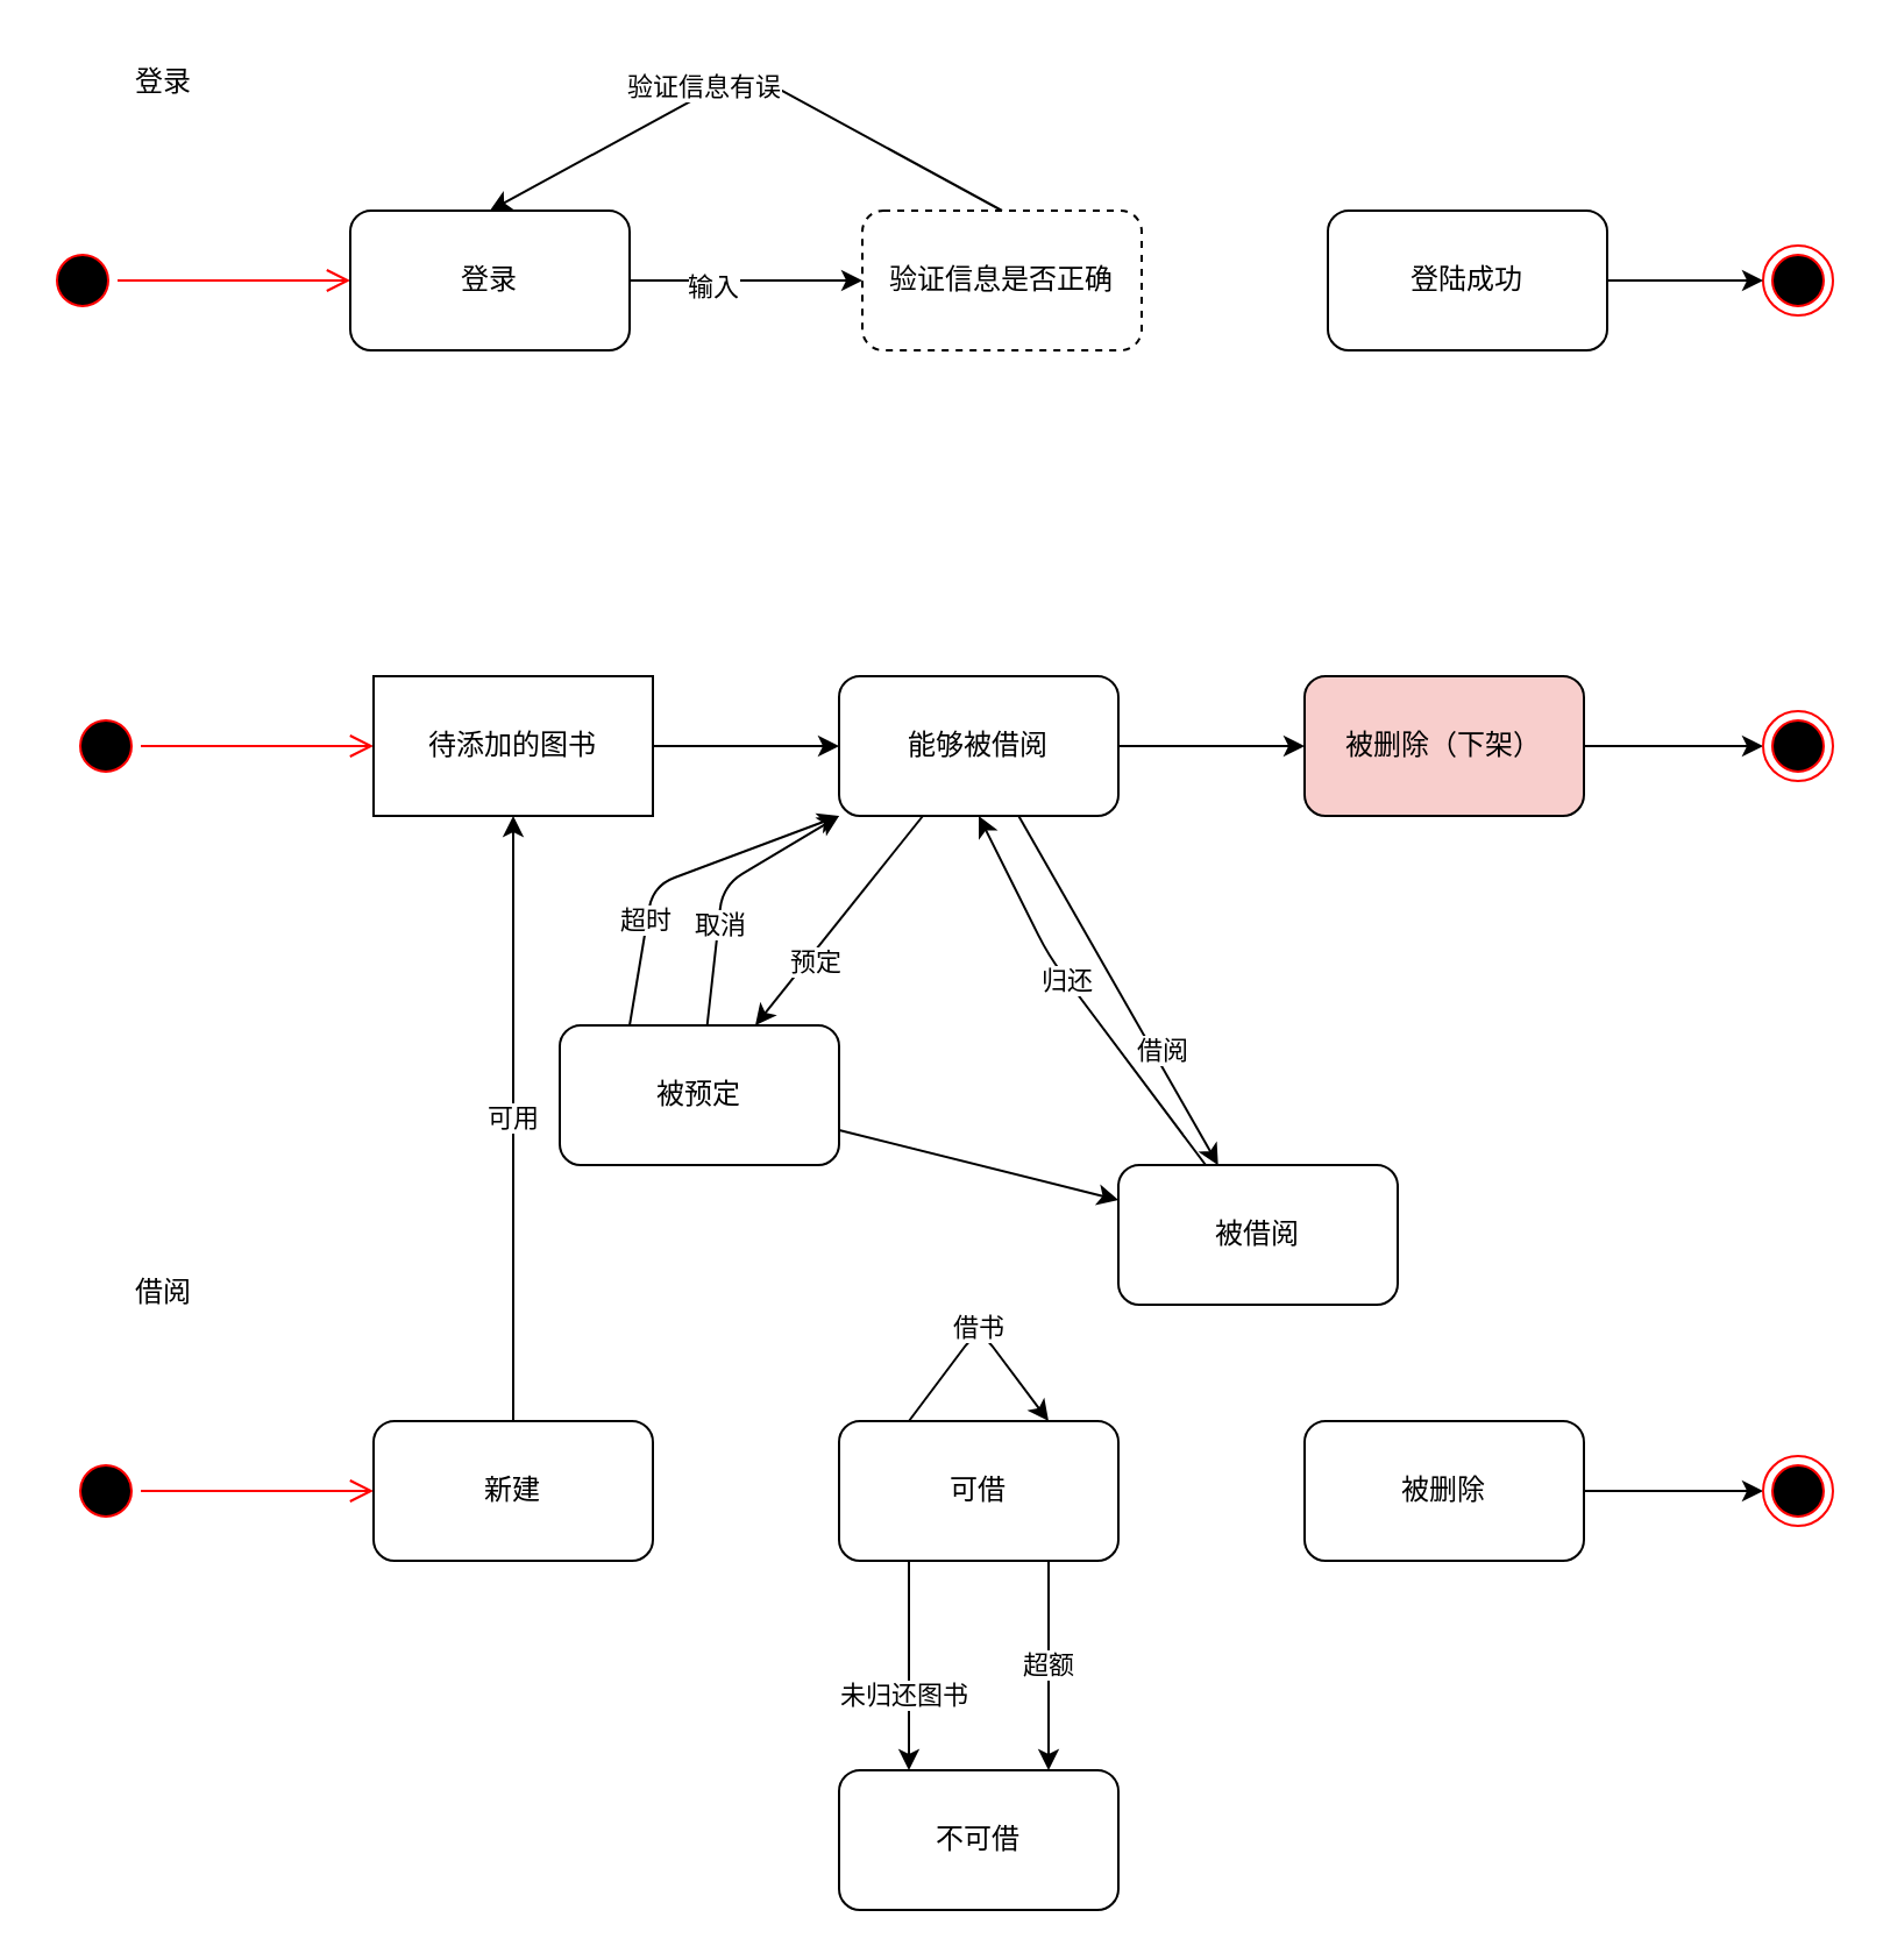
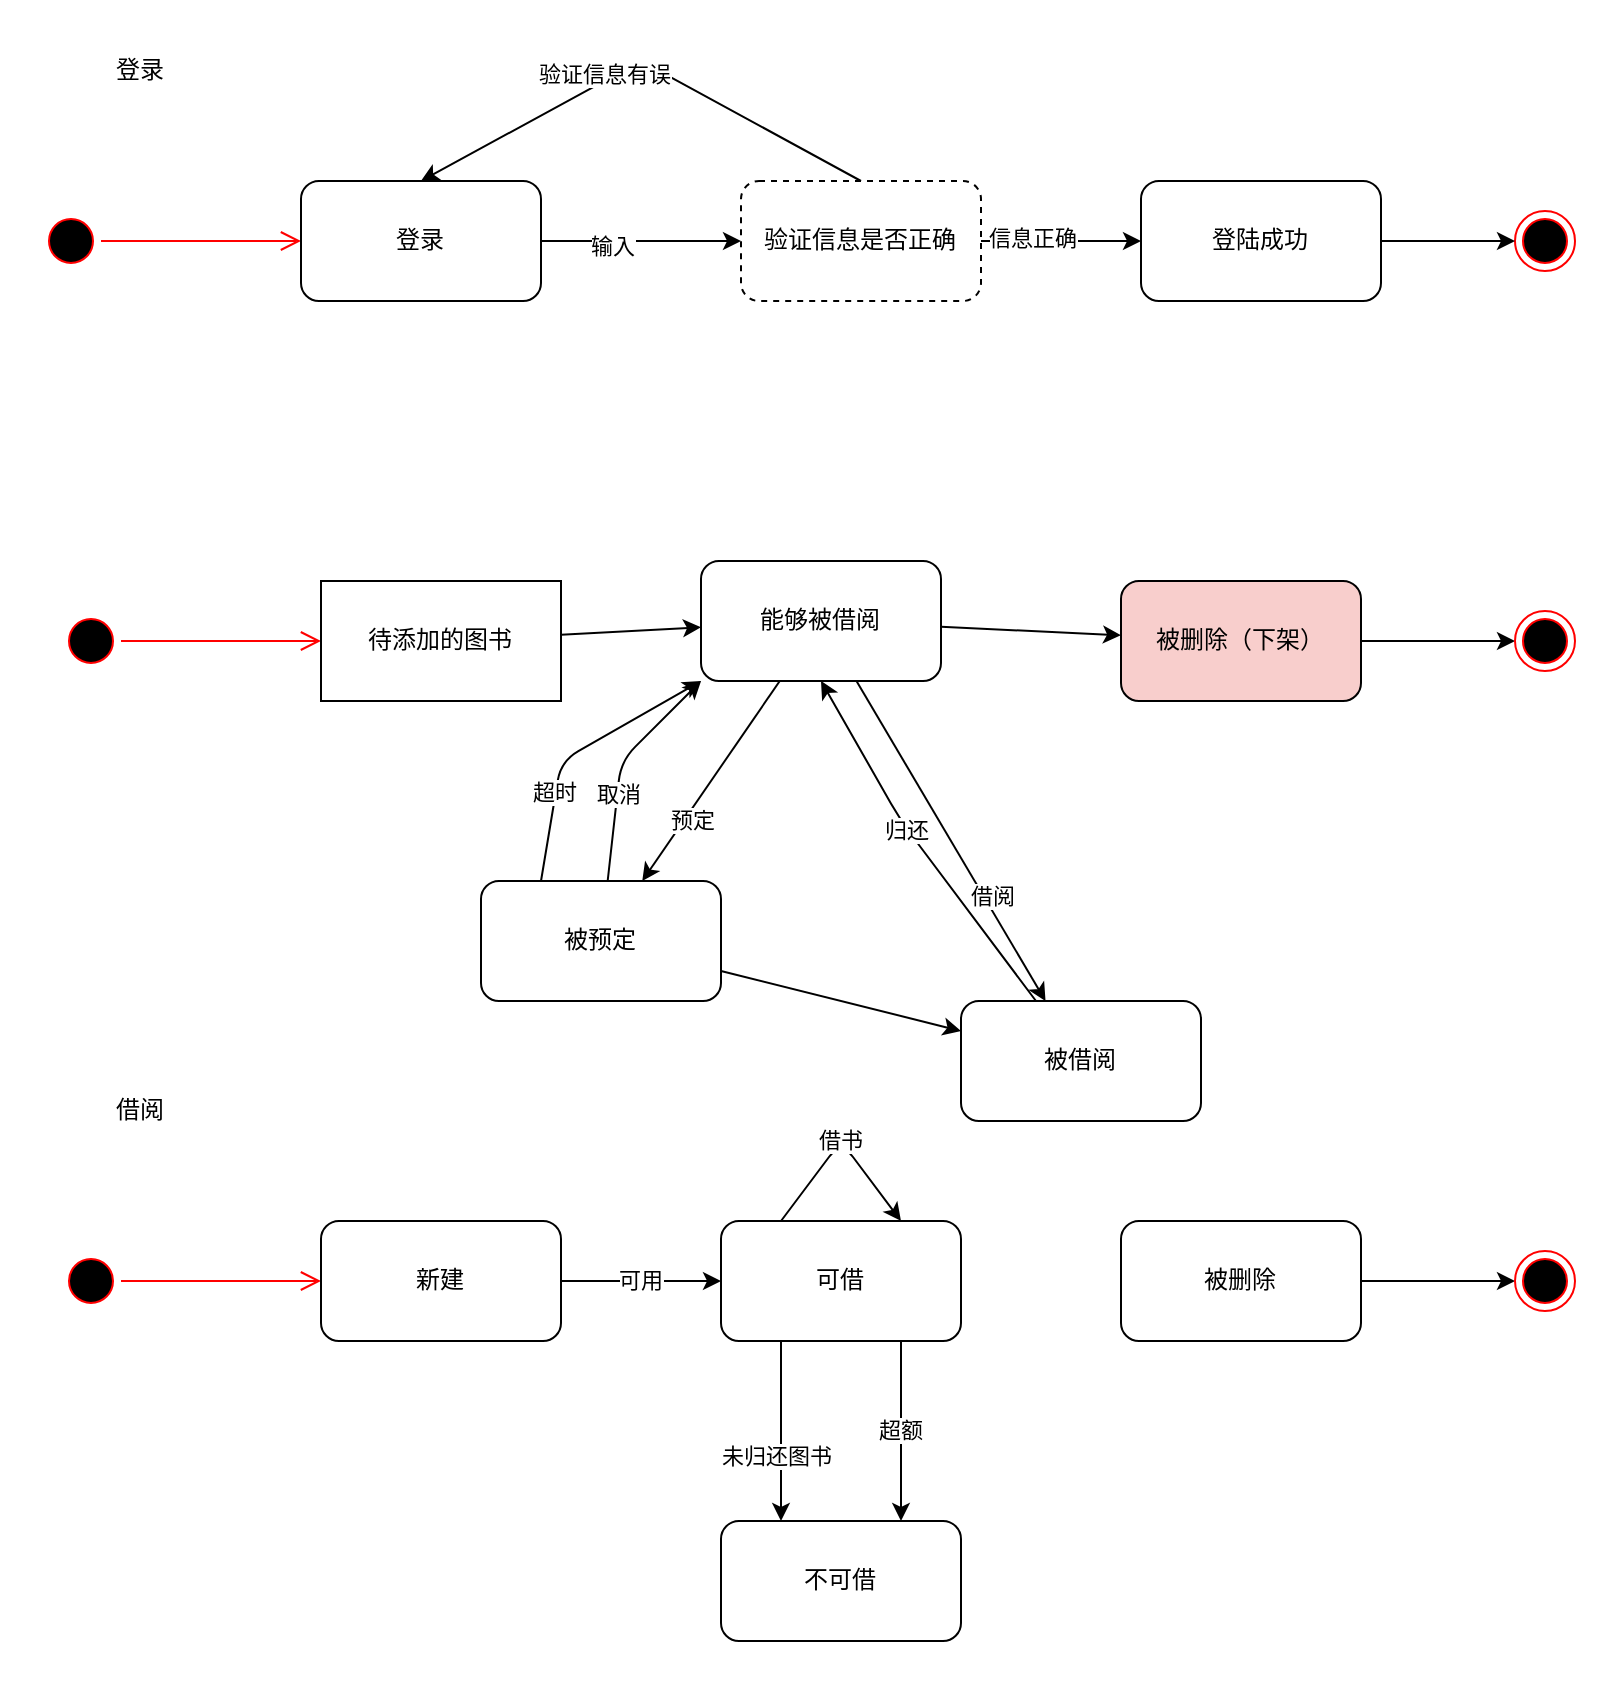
  <mxCell id="0" />
  <mxCell id="1" parent="0" />
  <mxCell id="2" value="" style="ellipse;html=1;shape=startState;fillColor=#000000;strokeColor=#ff0000;" vertex="1" parent="1"><mxGeometry x="20" y="105" width="30" height="30" as="geometry" /></mxCell>
  <mxCell id="3" value="" style="edgeStyle=orthogonalEdgeStyle;html=1;verticalAlign=bottom;endArrow=open;endSize=8;strokeColor=#ff0000;" edge="1" source="2" parent="1" target="7"><mxGeometry relative="1" as="geometry"><mxPoint x="150" y="120" as="targetPoint" /></mxGeometry></mxCell>
  <mxCell id="4" value="" style="ellipse;html=1;shape=endState;fillColor=#000000;strokeColor=#ff0000;" vertex="1" parent="1"><mxGeometry x="757" y="105" width="30" height="30" as="geometry" /></mxCell>
  <mxCell id="5" value="" style="edgeStyle=none;html=1;" edge="1" parent="1" source="7" target="12"><mxGeometry relative="1" as="geometry" /></mxCell>
  <mxCell id="6" value="输入" style="edgeLabel;html=1;align=center;verticalAlign=middle;resizable=0;points=[];" vertex="1" connectable="0" parent="5"><mxGeometry x="-0.292" y="-2" relative="1" as="geometry"><mxPoint as="offset" /></mxGeometry></mxCell>
  <mxCell id="7" value="登录" style="rounded=1;whiteSpace=wrap;html=1;" vertex="1" parent="1"><mxGeometry x="150" y="90" width="120" height="60" as="geometry" /></mxCell>
+ <mxCell id="8" value="" style="edgeStyle=none;html=1;" edge="1" parent="1" source="12" target="14"><mxGeometry relative="1" as="geometry" /></mxCell>
+ <mxCell id="9" value="信息正确" style="edgeLabel;html=1;align=center;verticalAlign=middle;resizable=0;points=[];" vertex="1" connectable="0" parent="8"><mxGeometry x="-0.365" y="2" relative="1" as="geometry"><mxPoint as="offset" /></mxGeometry></mxCell>
  <mxCell id="10" style="edgeStyle=none;html=1;exitX=0.5;exitY=0;exitDx=0;exitDy=0;entryX=0.5;entryY=0;entryDx=0;entryDy=0;" edge="1" parent="1" source="12" target="7"><mxGeometry relative="1" as="geometry"><Array as="points"><mxPoint x="320" y="30" /></Array></mxGeometry></mxCell>
  <mxCell id="11" value="验证信息有误" style="edgeLabel;html=1;align=center;verticalAlign=middle;resizable=0;points=[];" vertex="1" connectable="0" parent="10"><mxGeometry x="0.153" y="-4" relative="1" as="geometry"><mxPoint y="1" as="offset" /></mxGeometry></mxCell>
  <mxCell id="12" value="验证信息是否正确" style="rounded=1;whiteSpace=wrap;html=1;dashed=1;" vertex="1" parent="1"><mxGeometry x="370" y="90" width="120" height="60" as="geometry" /></mxCell>
  <mxCell id="13" style="edgeStyle=none;html=1;" edge="1" parent="1" source="14" target="4"><mxGeometry relative="1" as="geometry" /></mxCell>
  <mxCell id="14" value="登陆成功" style="rounded=1;whiteSpace=wrap;html=1;" vertex="1" parent="1"><mxGeometry x="570" y="90" width="120" height="60" as="geometry" /></mxCell>
  <mxCell id="15" value="登录" style="text;html=1;strokeColor=none;fillColor=none;align=center;verticalAlign=middle;whiteSpace=wrap;rounded=0;" vertex="1" parent="1"><mxGeometry x="40" y="20" width="60" height="30" as="geometry" /></mxCell>
  <mxCell id="16" value="" style="ellipse;html=1;shape=startState;fillColor=#000000;strokeColor=#ff0000;" vertex="1" parent="1"><mxGeometry x="30" y="305" width="30" height="30" as="geometry" /></mxCell>
  <mxCell id="17" value="" style="edgeStyle=orthogonalEdgeStyle;html=1;verticalAlign=bottom;endArrow=open;endSize=8;strokeColor=#ff0000;" edge="1" source="16" target="19" parent="1"><mxGeometry relative="1" as="geometry"><mxPoint x="160" y="320" as="targetPoint" /></mxGeometry></mxCell>
  <mxCell id="18" value="" style="edgeStyle=none;html=1;" edge="1" parent="1" source="19" target="25"><mxGeometry relative="1" as="geometry" /></mxCell>
  <mxCell id="19" value="待添加的图书" style="whiteSpace=wrap;html=1;rounded=0;" vertex="1" parent="1"><mxGeometry x="160" y="290" width="120" height="60" as="geometry" /></mxCell>
  <mxCell id="20" value="" style="edgeStyle=none;html=1;" edge="1" parent="1" source="25" target="27"><mxGeometry relative="1" as="geometry" /></mxCell>
  <mxCell id="21" style="edgeStyle=none;html=1;" edge="1" parent="1" source="25" target="34"><mxGeometry relative="1" as="geometry" /></mxCell>
  <mxCell id="22" value="预定" style="edgeLabel;html=1;align=center;verticalAlign=middle;resizable=0;points=[];" vertex="1" connectable="0" parent="21"><mxGeometry x="0.359" y="3" relative="1" as="geometry"><mxPoint as="offset" /></mxGeometry></mxCell>
  <mxCell id="23" style="edgeStyle=none;html=1;" edge="1" parent="1" source="25" target="37"><mxGeometry relative="1" as="geometry" /></mxCell>
  <mxCell id="24" value="借阅" style="edgeLabel;html=1;align=center;verticalAlign=middle;resizable=0;points=[];" vertex="1" connectable="0" parent="23"><mxGeometry x="0.381" y="3" relative="1" as="geometry"><mxPoint y="-1" as="offset" /></mxGeometry></mxCell>
- <mxCell id="25" value="能够被借阅" style="rounded=1;whiteSpace=wrap;html=1;" vertex="1" parent="1"><mxGeometry x="360" y="290" width="120" height="60" as="geometry" /></mxCell>
+ <mxCell id="25" value="能够被借阅" style="rounded=1;whiteSpace=wrap;html=1;" vertex="1" parent="1"><mxGeometry x="350" y="280" width="120" height="60" as="geometry" /></mxCell>
  <mxCell id="26" style="edgeStyle=none;html=1;entryX=0;entryY=0.5;entryDx=0;entryDy=0;" edge="1" parent="1" source="27" target="28"><mxGeometry relative="1" as="geometry" /></mxCell>
  <mxCell id="27" value="被删除（下架）" style="rounded=1;whiteSpace=wrap;html=1;fillColor=#f8cecc;" vertex="1" parent="1"><mxGeometry x="560" y="290" width="120" height="60" as="geometry" /></mxCell>
  <mxCell id="28" value="" style="ellipse;html=1;shape=endState;fillColor=#000000;strokeColor=#ff0000;" vertex="1" parent="1"><mxGeometry x="757" y="305" width="30" height="30" as="geometry" /></mxCell>
  <mxCell id="29" style="edgeStyle=none;html=1;" edge="1" parent="1" source="34" target="37"><mxGeometry relative="1" as="geometry" /></mxCell>
  <mxCell id="30" style="edgeStyle=none;html=1;entryX=0;entryY=1;entryDx=0;entryDy=0;" edge="1" parent="1" source="34" target="25"><mxGeometry relative="1" as="geometry"><Array as="points"><mxPoint x="310" y="380" /></Array></mxGeometry></mxCell>
  <mxCell id="31" value="取消" style="edgeLabel;html=1;align=center;verticalAlign=middle;resizable=0;points=[];" vertex="1" connectable="0" parent="30"><mxGeometry x="-0.254" relative="1" as="geometry"><mxPoint as="offset" /></mxGeometry></mxCell>
  <mxCell id="32" style="edgeStyle=none;html=1;exitX=0.25;exitY=0;exitDx=0;exitDy=0;entryX=0;entryY=1;entryDx=0;entryDy=0;" edge="1" parent="1" source="34" target="25"><mxGeometry relative="1" as="geometry"><Array as="points"><mxPoint x="280" y="380" /></Array></mxGeometry></mxCell>
  <mxCell id="33" value="超时" style="edgeLabel;html=1;align=center;verticalAlign=middle;resizable=0;points=[];" vertex="1" connectable="0" parent="32"><mxGeometry x="-0.365" y="1" relative="1" as="geometry"><mxPoint as="offset" /></mxGeometry></mxCell>
  <mxCell id="34" value="被预定" style="rounded=1;whiteSpace=wrap;html=1;" vertex="1" parent="1"><mxGeometry x="240" y="440" width="120" height="60" as="geometry" /></mxCell>
  <mxCell id="35" style="edgeStyle=none;html=1;entryX=0.5;entryY=1;entryDx=0;entryDy=0;" edge="1" parent="1" source="37" target="25"><mxGeometry relative="1" as="geometry"><Array as="points"><mxPoint x="450" y="410" /></Array></mxGeometry></mxCell>
  <mxCell id="36" value="归还" style="edgeLabel;html=1;align=center;verticalAlign=middle;resizable=0;points=[];" vertex="1" connectable="0" parent="35"><mxGeometry x="0.119" y="1" relative="1" as="geometry"><mxPoint x="1" as="offset" /></mxGeometry></mxCell>
  <mxCell id="37" value="被借阅" style="rounded=1;whiteSpace=wrap;html=1;" vertex="1" parent="1"><mxGeometry x="480" y="500" width="120" height="60" as="geometry" /></mxCell>
  <mxCell id="38" value="借阅" style="text;html=1;strokeColor=none;fillColor=none;align=center;verticalAlign=middle;whiteSpace=wrap;rounded=0;" vertex="1" parent="1"><mxGeometry x="40" y="540" width="60" height="30" as="geometry" /></mxCell>
  <mxCell id="39" value="" style="ellipse;html=1;shape=startState;fillColor=#000000;strokeColor=#ff0000;" vertex="1" parent="1"><mxGeometry x="30" y="625" width="30" height="30" as="geometry" /></mxCell>
  <mxCell id="40" value="" style="edgeStyle=orthogonalEdgeStyle;html=1;verticalAlign=bottom;endArrow=open;endSize=8;strokeColor=#ff0000;" edge="1" source="39" target="42" parent="1"><mxGeometry relative="1" as="geometry"><mxPoint x="160" y="640" as="targetPoint" /></mxGeometry></mxCell>
- <mxCell id="41" value="可用" style="edgeStyle=none;html=1;" edge="1" source="42" target="19" parent="1"><mxGeometry relative="1" as="geometry" /></mxCell>
+ <mxCell id="41" value="可用" style="edgeStyle=none;html=1;" edge="1" source="42" target="46" parent="1"><mxGeometry relative="1" as="geometry" /></mxCell>
  <mxCell id="42" value="新建" style="rounded=1;whiteSpace=wrap;html=1;" vertex="1" parent="1"><mxGeometry x="160" y="610" width="120" height="60" as="geometry" /></mxCell>
  <mxCell id="43" style="edgeStyle=none;html=1;exitX=0.25;exitY=1;exitDx=0;exitDy=0;entryX=0.25;entryY=0;entryDx=0;entryDy=0;" edge="1" parent="1" source="46" target="50"><mxGeometry relative="1" as="geometry" /></mxCell>
  <mxCell id="44" value="未归还图书" style="edgeLabel;html=1;align=center;verticalAlign=middle;resizable=0;points=[];" vertex="1" connectable="0" parent="43"><mxGeometry x="0.371" y="-3" relative="1" as="geometry"><mxPoint y="-5" as="offset" /></mxGeometry></mxCell>
  <mxCell id="45" value="超额" style="edgeStyle=none;html=1;exitX=0.75;exitY=1;exitDx=0;exitDy=0;entryX=0.75;entryY=0;entryDx=0;entryDy=0;" edge="1" parent="1" source="46" target="50"><mxGeometry relative="1" as="geometry" /></mxCell>
  <mxCell id="46" value="可借" style="rounded=1;whiteSpace=wrap;html=1;" vertex="1" parent="1"><mxGeometry x="360" y="610" width="120" height="60" as="geometry" /></mxCell>
  <mxCell id="47" style="edgeStyle=none;html=1;entryX=0;entryY=0.5;entryDx=0;entryDy=0;" edge="1" source="48" target="49" parent="1"><mxGeometry relative="1" as="geometry" /></mxCell>
  <mxCell id="48" value="被删除" style="rounded=1;whiteSpace=wrap;html=1;" vertex="1" parent="1"><mxGeometry x="560" y="610" width="120" height="60" as="geometry" /></mxCell>
  <mxCell id="49" value="" style="ellipse;html=1;shape=endState;fillColor=#000000;strokeColor=#ff0000;" vertex="1" parent="1"><mxGeometry x="757" y="625" width="30" height="30" as="geometry" /></mxCell>
  <mxCell id="50" value="不可借" style="rounded=1;whiteSpace=wrap;html=1;" vertex="1" parent="1"><mxGeometry x="360" y="760" width="120" height="60" as="geometry" /></mxCell>
  <mxCell id="51" value="借书" style="edgeStyle=none;html=1;exitX=0.25;exitY=0;exitDx=0;exitDy=0;entryX=0.75;entryY=0;entryDx=0;entryDy=0;" edge="1" parent="1" source="46" target="46"><mxGeometry relative="1" as="geometry"><Array as="points"><mxPoint x="420" y="570" /></Array></mxGeometry></mxCell>
